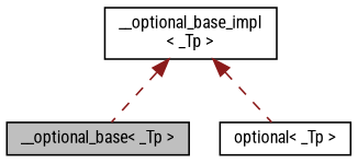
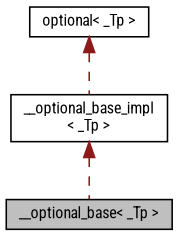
  digraph {
    fontname="Roboto Condensed"
    node [color=black fillcolor=white fontname="Roboto Condensed" fontsize=10 shape=record style=filled]
    edge [color=firebrick4 dir=back fontname="Roboto Condensed" fontsize=10 labelfontname=Helvetica labelfontsize=10 style=dashed]
    n1 [fillcolor=grey75 fontcolor=black height=0.2 label="__optional_base\< _Tp \>" width=0.4]
    n2 [height=0.2 label="__optional_base_impl\l\< _Tp \>" width=0.4]
    n3 [height=0.2 label="optional\< _Tp \>" width=0.4]
    n2 -> n1
-   n2 -> n3
+   n3 -> n2
  }
